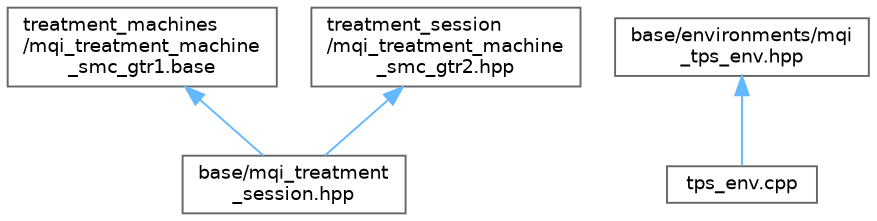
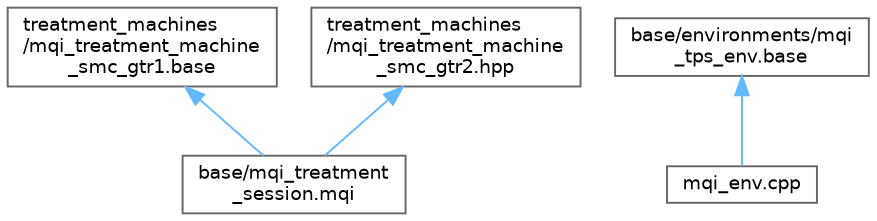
  digraph {
    node [color=grey40 fillcolor=white fontname=Helvetica fontsize=10 shape=box style=filled]
    edge [color=steelblue1 dir=back fontname=Helvetica fontsize=10 labelfontname=Helvetica labelfontsize=10 style=solid]
    n1 [height=0.2 label="treatment_machines\l/mqi_treatment_machine\l_smc_gtr1.base" width=0.4]
-   n2 [height=0.2 label="base/mqi_treatment\l_session.hpp" width=0.4]
-   n3 [height=0.2 label="treatment_session\l/mqi_treatment_machine\l_smc_gtr2.hpp" width=0.4]
-   n4 [height=0.2 label="base/environments/mqi\l_tps_env.hpp" width=0.4]
-   n5 [height=0.2 label="tps_env.cpp" width=0.4]
+   n2 [height=0.2 label="base/mqi_treatment\l_session.mqi" width=0.4]
+   n3 [height=0.2 label="treatment_machines\l/mqi_treatment_machine\l_smc_gtr2.hpp" width=0.4]
+   n4 [height=0.2 label="base/environments/mqi\l_tps_env.base" width=0.4]
+   n5 [height=0.2 label="mqi_env.cpp" width=0.4]
    n1 -> n2
    n3 -> n2
    n4 -> n5
  }
